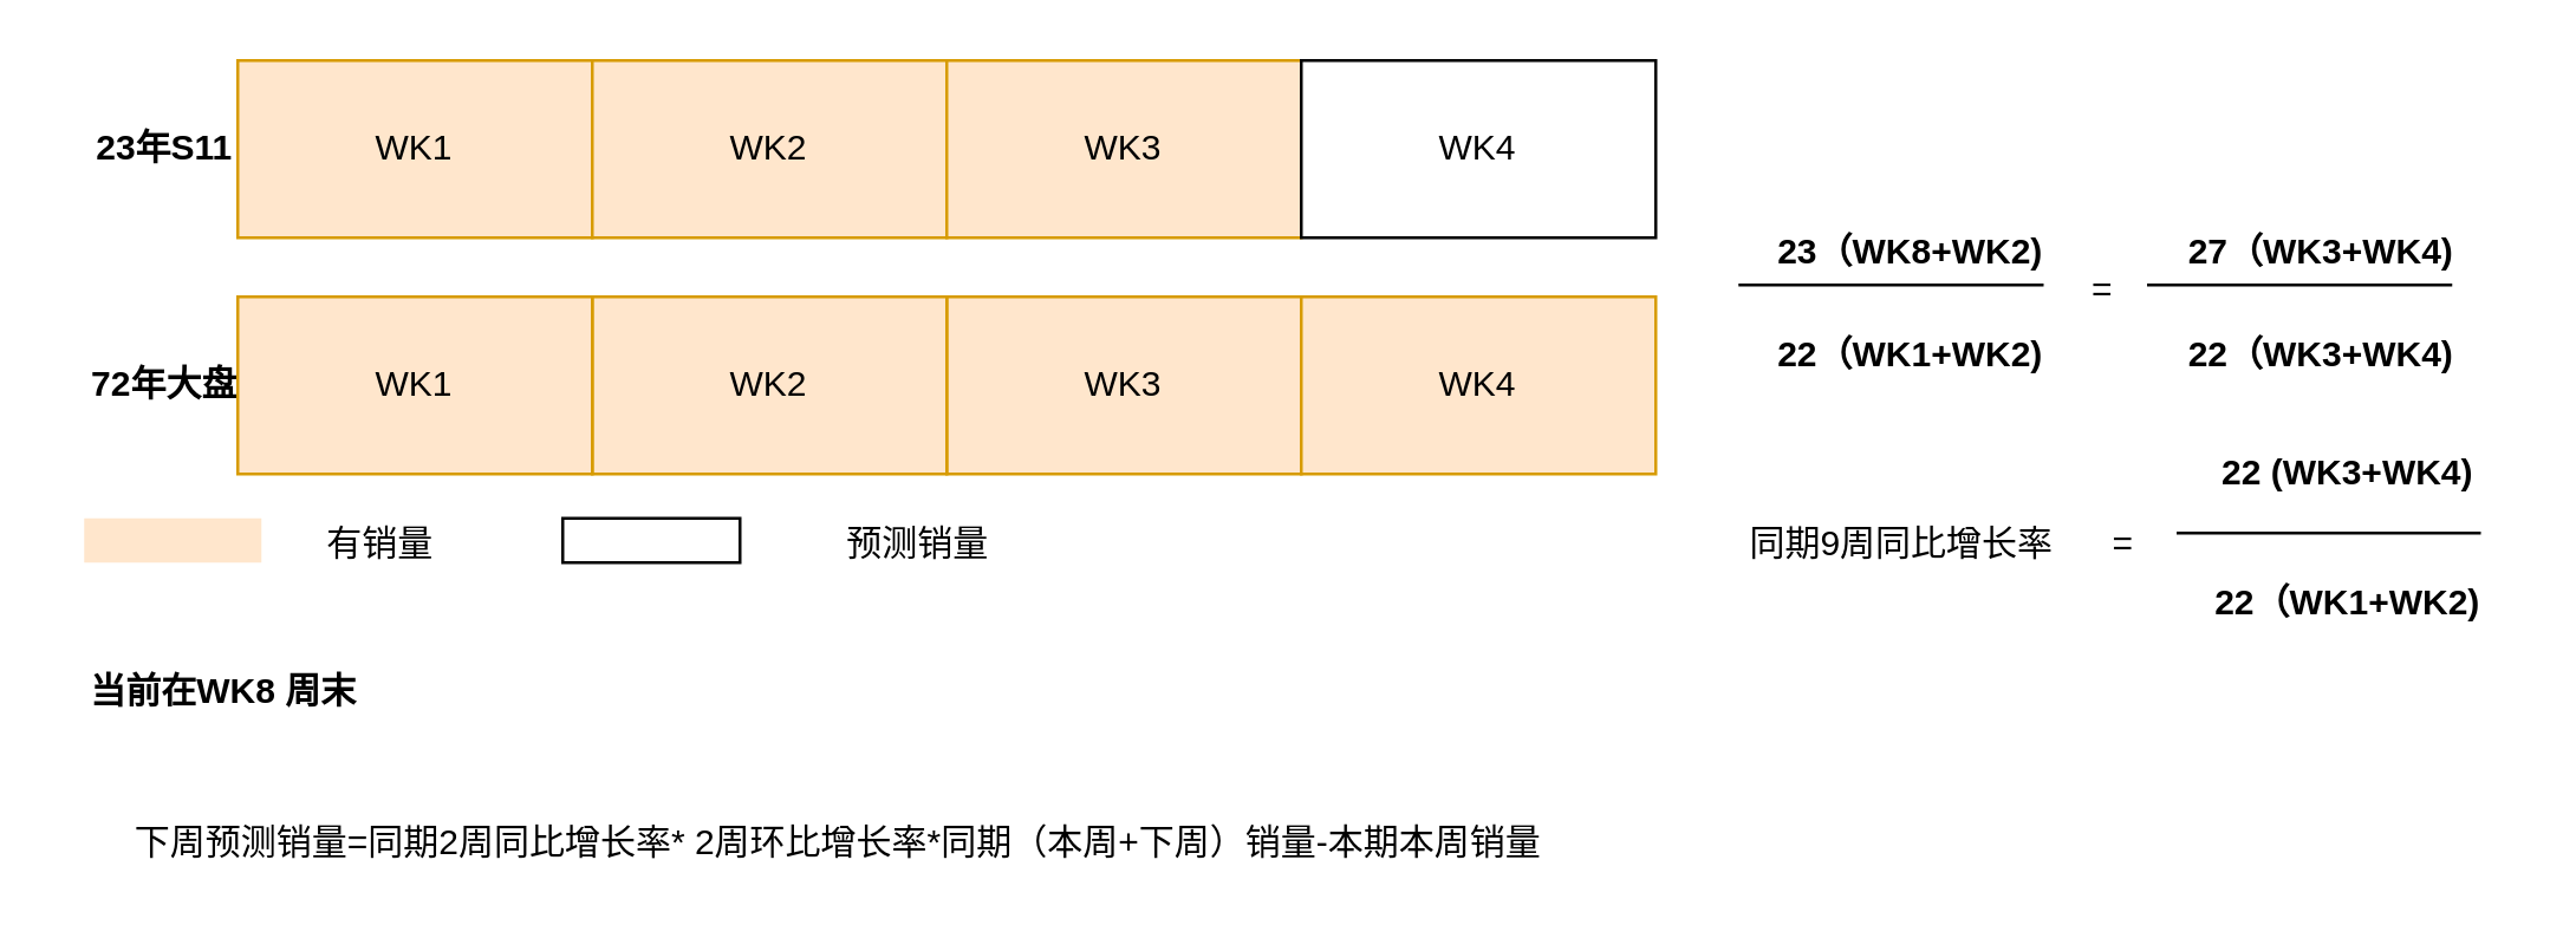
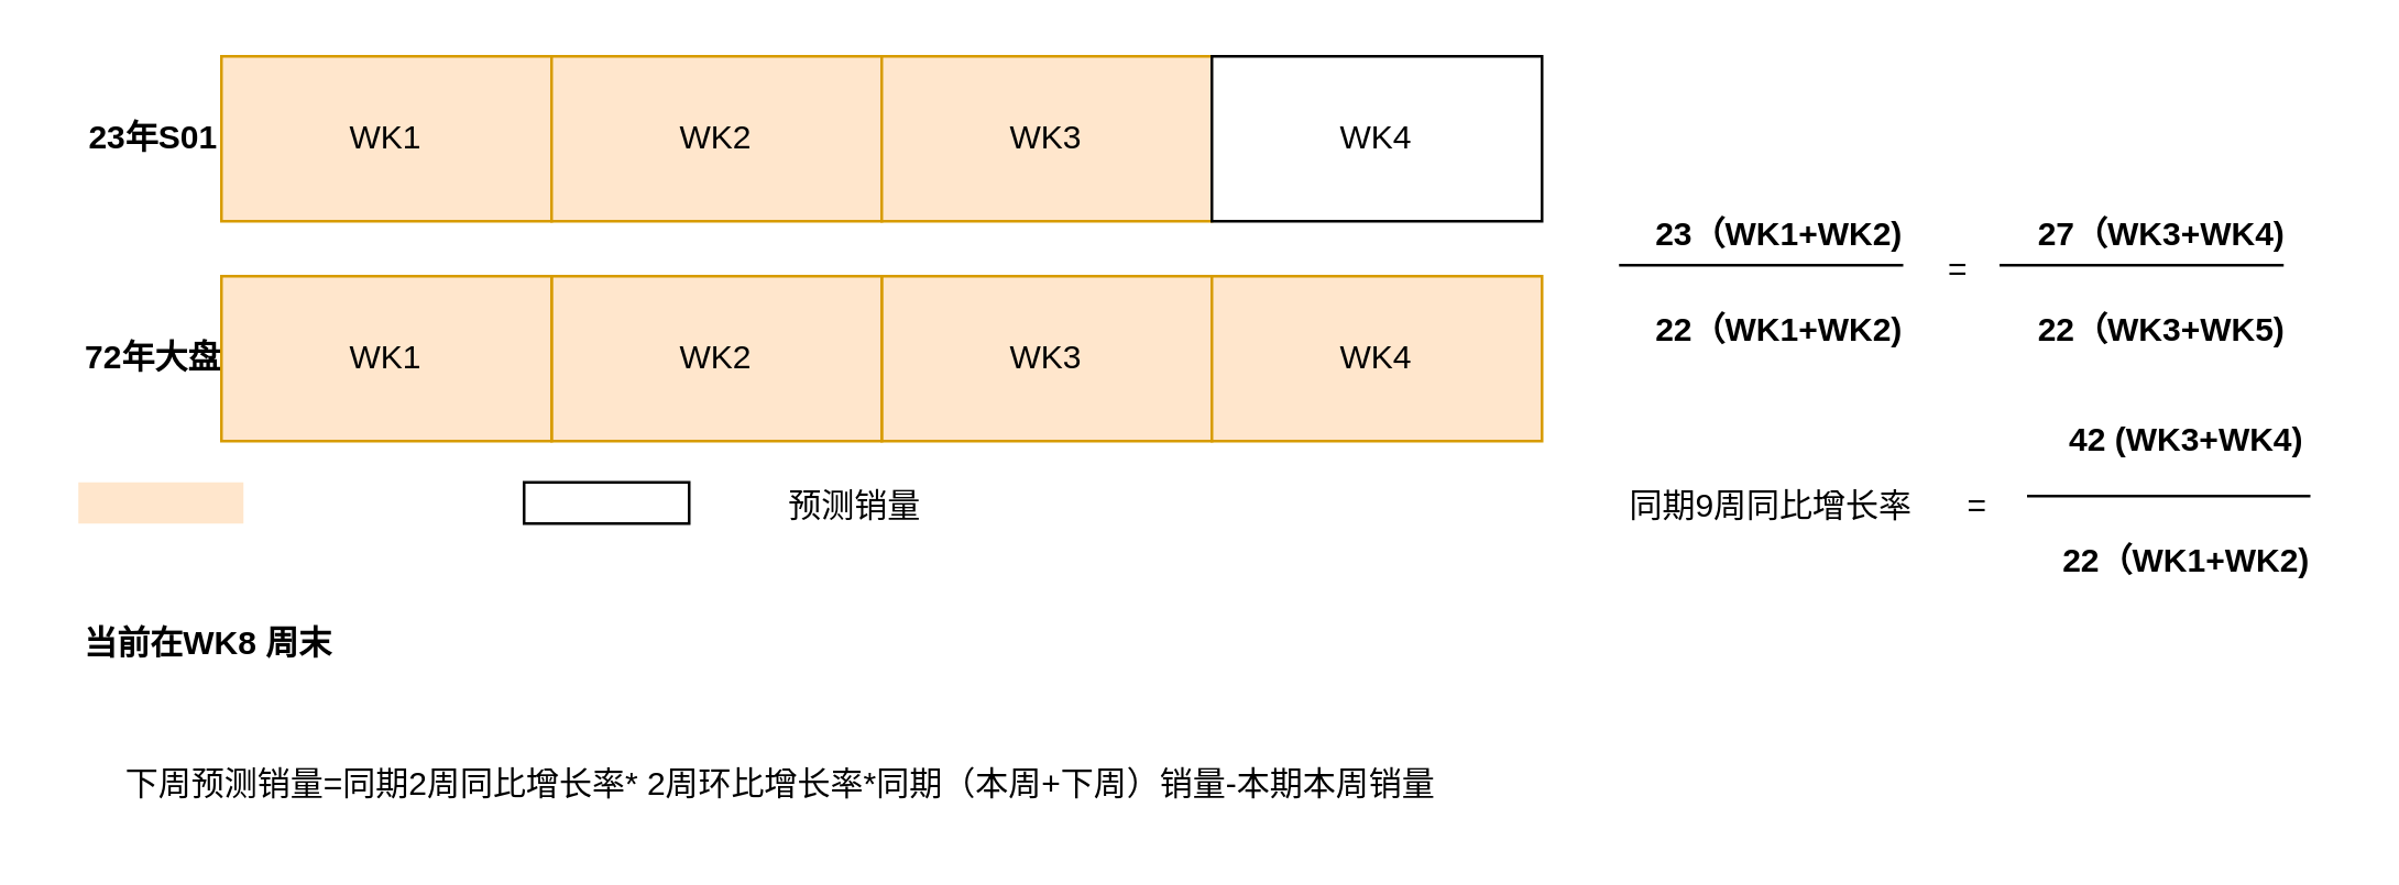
  <mxCell id="0" />
  <mxCell id="1" parent="0" />
- <mxCell id="2" value="23年S11" style="text;html=1;align=center;verticalAlign=middle;resizable=0;points=[];autosize=1;strokeColor=none;fillColor=none;fontStyle=1" vertex="1" parent="1"><mxGeometry x="20" y="35" width="70" height="30" as="geometry" /></mxCell>
+ <mxCell id="2" value="23年S01" style="text;html=1;align=center;verticalAlign=middle;resizable=0;points=[];autosize=1;strokeColor=none;fillColor=none;fontStyle=1" vertex="1" parent="1"><mxGeometry x="20" y="35" width="70" height="30" as="geometry" /></mxCell>
  <mxCell id="3" value="72年大盘" style="text;html=1;align=center;verticalAlign=middle;resizable=0;points=[];autosize=1;strokeColor=none;fillColor=none;fontStyle=1" vertex="1" parent="1"><mxGeometry x="20" y="115" width="70" height="30" as="geometry" /></mxCell>
  <mxCell id="4" value="WK1" style="rounded=0;whiteSpace=wrap;html=1;fillColor=#ffe6cc;strokeColor=#d79b00;" vertex="1" parent="1"><mxGeometry x="80" width="120" height="60" as="geometry" y="20" /></mxCell>
  <mxCell id="5" value="WK2" style="rounded=0;whiteSpace=wrap;html=1;fillColor=#ffe6cc;strokeColor=#d79b00;" vertex="1" parent="1"><mxGeometry x="200" width="120" height="60" as="geometry" y="20" /></mxCell>
  <mxCell id="6" value="WK3" style="rounded=0;whiteSpace=wrap;html=1;fillColor=#ffe6cc;strokeColor=#d79b00;" vertex="1" parent="1"><mxGeometry x="320" width="120" height="60" as="geometry" y="20" /></mxCell>
  <mxCell id="7" value="WK4" style="rounded=0;whiteSpace=wrap;html=1;" vertex="1" parent="1"><mxGeometry x="440" width="120" height="60" as="geometry" y="20" /></mxCell>
  <mxCell id="8" value="WK3" style="rounded=0;whiteSpace=wrap;html=1;fillColor=#ffe6cc;strokeColor=#d79b00;" vertex="1" parent="1"><mxGeometry x="320" y="100" width="120" height="60" as="geometry" /></mxCell>
  <mxCell id="9" value="WK2" style="rounded=0;whiteSpace=wrap;html=1;fillColor=#ffe6cc;strokeColor=#d79b00;" vertex="1" parent="1"><mxGeometry x="200" y="100" width="120" height="60" as="geometry" /></mxCell>
  <mxCell id="10" value="WK1" style="rounded=0;whiteSpace=wrap;html=1;fillColor=#ffe6cc;strokeColor=#d79b00;" vertex="1" parent="1"><mxGeometry x="80" y="100" width="120" height="60" as="geometry" /></mxCell>
  <mxCell id="11" value="WK4" style="rounded=0;whiteSpace=wrap;html=1;fillColor=#ffe6cc;strokeColor=#d79b00;" vertex="1" parent="1"><mxGeometry x="440" y="100" width="120" height="60" as="geometry" /></mxCell>
  <mxCell id="12" value="当前在WK8 周末" style="text;html=1;align=center;verticalAlign=middle;resizable=0;points=[];autosize=1;strokeColor=none;fillColor=none;fontStyle=1" vertex="1" parent="1"><mxGeometry x="20" y="219" width="110" height="30" as="geometry" /></mxCell>
- <mxCell id="13" value="23（WK8+WK2)" style="text;html=1;align=center;verticalAlign=middle;resizable=0;points=[];autosize=1;strokeColor=none;fillColor=none;fontStyle=1" vertex="1" parent="1"><mxGeometry x="591.3" y="70" width="110" height="30" as="geometry" /></mxCell>
+ <mxCell id="13" value="23（WK1+WK2)" style="text;html=1;align=center;verticalAlign=middle;resizable=0;points=[];autosize=1;strokeColor=none;fillColor=none;fontStyle=1" vertex="1" parent="1"><mxGeometry x="591.3" y="70" width="110" height="30" as="geometry" /></mxCell>
  <mxCell id="14" value="" style="endArrow=none;html=1;rounded=0;exitX=-0.03;exitY=0.867;exitDx=0;exitDy=0;exitPerimeter=0;" edge="1" parent="1" source="13"><mxGeometry width="50" height="50" relative="1" as="geometry"><mxPoint x="651.3" y="100" as="sourcePoint" /><mxPoint x="691.3" y="96" as="targetPoint" /></mxGeometry></mxCell>
  <mxCell id="15" value="22（WK1+WK2)" style="text;html=1;align=center;verticalAlign=middle;resizable=0;points=[];autosize=1;strokeColor=none;fillColor=none;fontStyle=1" vertex="1" parent="1"><mxGeometry x="591.3" y="105" width="110" height="30" as="geometry" /></mxCell>
  <mxCell id="16" value="=" style="text;html=1;align=center;verticalAlign=middle;resizable=0;points=[];autosize=1;strokeColor=none;fillColor=none;" vertex="1" parent="1"><mxGeometry x="696.3" y="83" width="30" height="30" as="geometry" /></mxCell>
  <mxCell id="17" value="27（WK3+WK4)" style="text;html=1;align=center;verticalAlign=middle;resizable=0;points=[];autosize=1;strokeColor=none;fillColor=none;fontStyle=1" vertex="1" parent="1"><mxGeometry x="729.6" y="70" width="110" height="30" as="geometry" /></mxCell>
  <mxCell id="18" value="" style="endArrow=none;html=1;rounded=0;exitX=-0.03;exitY=0.867;exitDx=0;exitDy=0;exitPerimeter=0;" edge="1" parent="1" source="17"><mxGeometry width="50" height="50" relative="1" as="geometry"><mxPoint x="789.6" y="100" as="sourcePoint" /><mxPoint x="829.6" y="96" as="targetPoint" /></mxGeometry></mxCell>
- <mxCell id="19" value="22（WK3+WK4)" style="text;html=1;align=center;verticalAlign=middle;resizable=0;points=[];autosize=1;strokeColor=none;fillColor=none;fontStyle=1" vertex="1" parent="1"><mxGeometry x="729.6" y="105" width="110" height="30" as="geometry" /></mxCell>
- <mxCell id="20" value="22 (WK3+WK4)" style="text;html=1;align=center;verticalAlign=middle;resizable=0;points=[];autosize=1;strokeColor=none;fillColor=none;fontStyle=1" vertex="1" parent="1"><mxGeometry x="739.3" y="145" width="110" height="30" as="geometry" /></mxCell>
+ <mxCell id="19" value="22（WK3+WK5)" style="text;html=1;align=center;verticalAlign=middle;resizable=0;points=[];autosize=1;strokeColor=none;fillColor=none;fontStyle=1" vertex="1" parent="1"><mxGeometry x="729.6" y="105" width="110" height="30" as="geometry" /></mxCell>
+ <mxCell id="20" value="42 (WK3+WK4)" style="text;html=1;align=center;verticalAlign=middle;resizable=0;points=[];autosize=1;strokeColor=none;fillColor=none;fontStyle=1" vertex="1" parent="1"><mxGeometry x="739.3" y="145" width="110" height="30" as="geometry" /></mxCell>
  <mxCell id="21" value="" style="endArrow=none;html=1;rounded=0;exitX=-0.03;exitY=0.867;exitDx=0;exitDy=0;exitPerimeter=0;" edge="1" parent="1"><mxGeometry width="50" height="50" relative="1" as="geometry"><mxPoint x="736.3" y="180" as="sourcePoint" /><mxPoint x="839.3" y="180" as="targetPoint" /></mxGeometry></mxCell>
  <mxCell id="22" value="22（WK1+WK2)" style="text;html=1;align=center;verticalAlign=middle;resizable=0;points=[];autosize=1;strokeColor=none;fillColor=none;fontStyle=1" vertex="1" parent="1"><mxGeometry x="739.3" y="189" width="110" height="30" as="geometry" /></mxCell>
  <mxCell id="23" value="同期9周同比增长率" style="text;html=1;align=center;verticalAlign=middle;resizable=0;points=[];autosize=1;strokeColor=none;fillColor=none;" vertex="1" parent="1"><mxGeometry x="578" y="169" width="130" height="30" as="geometry" /></mxCell>
  <mxCell id="24" value="=" style="text;html=1;align=center;verticalAlign=middle;resizable=0;points=[];autosize=1;strokeColor=none;fillColor=none;" vertex="1" parent="1"><mxGeometry x="703" y="169" width="30" height="30" as="geometry" /></mxCell>
  <mxCell id="25" value="下周预测销量=同期2周同比增长率* 2周环比增长率*同期（本周+下周）销量-本期本周销量" style="text;html=1;align=center;verticalAlign=middle;resizable=0;points=[];autosize=1;strokeColor=none;fillColor=none;" vertex="1" parent="1"><mxGeometry x="33" y="270" width="500" height="30" as="geometry" /></mxCell>
  <mxCell id="26" value="" style="rounded=0;whiteSpace=wrap;html=1;fillColor=#ffe6cc;strokeColor=none;" vertex="1" parent="1"><mxGeometry x="28" y="175" width="60" height="15" as="geometry" /></mxCell>
- <mxCell id="27" value="有销量" style="text;html=1;align=center;verticalAlign=middle;resizable=0;points=[];autosize=1;strokeColor=none;fillColor=none;" vertex="1" parent="1"><mxGeometry x="98" y="169" width="60" height="30" as="geometry" /></mxCell>
  <mxCell id="28" value="" style="rounded=0;whiteSpace=wrap;html=1;" vertex="1" parent="1"><mxGeometry x="190" y="175" width="60" height="15" as="geometry" /></mxCell>
  <mxCell id="29" value="预测销量" style="text;html=1;align=center;verticalAlign=middle;resizable=0;points=[];autosize=1;strokeColor=none;fillColor=none;" vertex="1" parent="1"><mxGeometry x="275" y="169" width="70" height="30" as="geometry" /></mxCell>
